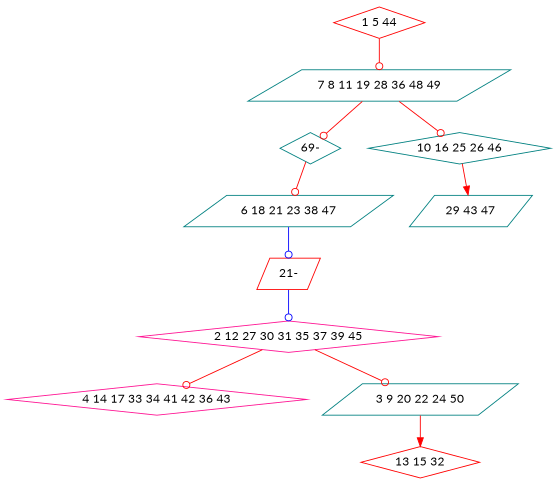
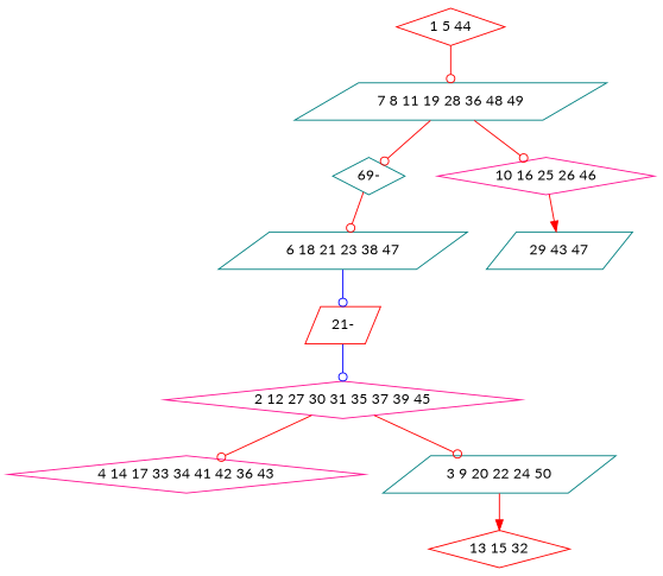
  digraph {
    fontname=Lato
    node [color=teal fontname=Lato shape=diamond]
    edge [arrowhead=odot color=red fontname=Lato]
    n1 [color=red label="1 5 44"]
    n2 [label="7 8 11 19 28 36 48 49" shape=parallelogram]
    n3 [label="69-"]
-   n4 [label="10 16 25 26 46"]
+   n4 [color=deeppink label="10 16 25 26 46"]
    n5 [label="6 18 21 23 38 47" shape=parallelogram]
    n6 [label="29 43 47" shape=parallelogram]
    n7 [color=red label="21-" shape=parallelogram]
    n8 [color=deeppink label="2 12 27 30 31 35 37 39 45"]
    n9 [color=deeppink label="4 14 17 33 34 41 42 36 43"]
    n10 [label="3 9 20 22 24 50" shape=parallelogram]
    n11 [color=red label="13 15 32"]
    n1 -> n2
    n2 -> n3
    n2 -> n4
    n3 -> n5
    n4 -> n6 [arrowhead=normal]
    n5 -> n7 [color=blue]
    n7 -> n8 [color=blue]
    n8 -> n9
    n8 -> n10
    n10 -> n11 [arrowhead=normal]
  }
